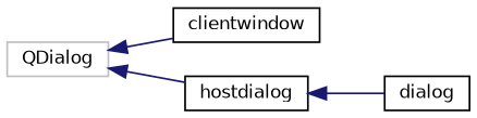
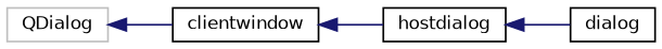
  digraph {
    fontname="DejaVu Sans"
    rankdir=LR
    node [color=black fillcolor=white fontname="DejaVu Sans" fontsize=10 shape=record style=filled]
    edge [color=midnightblue dir=back fontname="DejaVu Sans" fontsize=10 labelfontname=Helvetica labelfontsize=10 style=solid]
    n1 [color=grey75 height=0.2 label=QDialog width=0.4]
    n2 [height=0.2 label=clientwindow width=0.4]
    n3 [height=0.2 label=hostdialog width=0.4]
    n4 [height=0.2 label=dialog width=0.4]
    n1 -> n2
-   n1 -> n3
+   n2 -> n3
    n3 -> n4
  }
